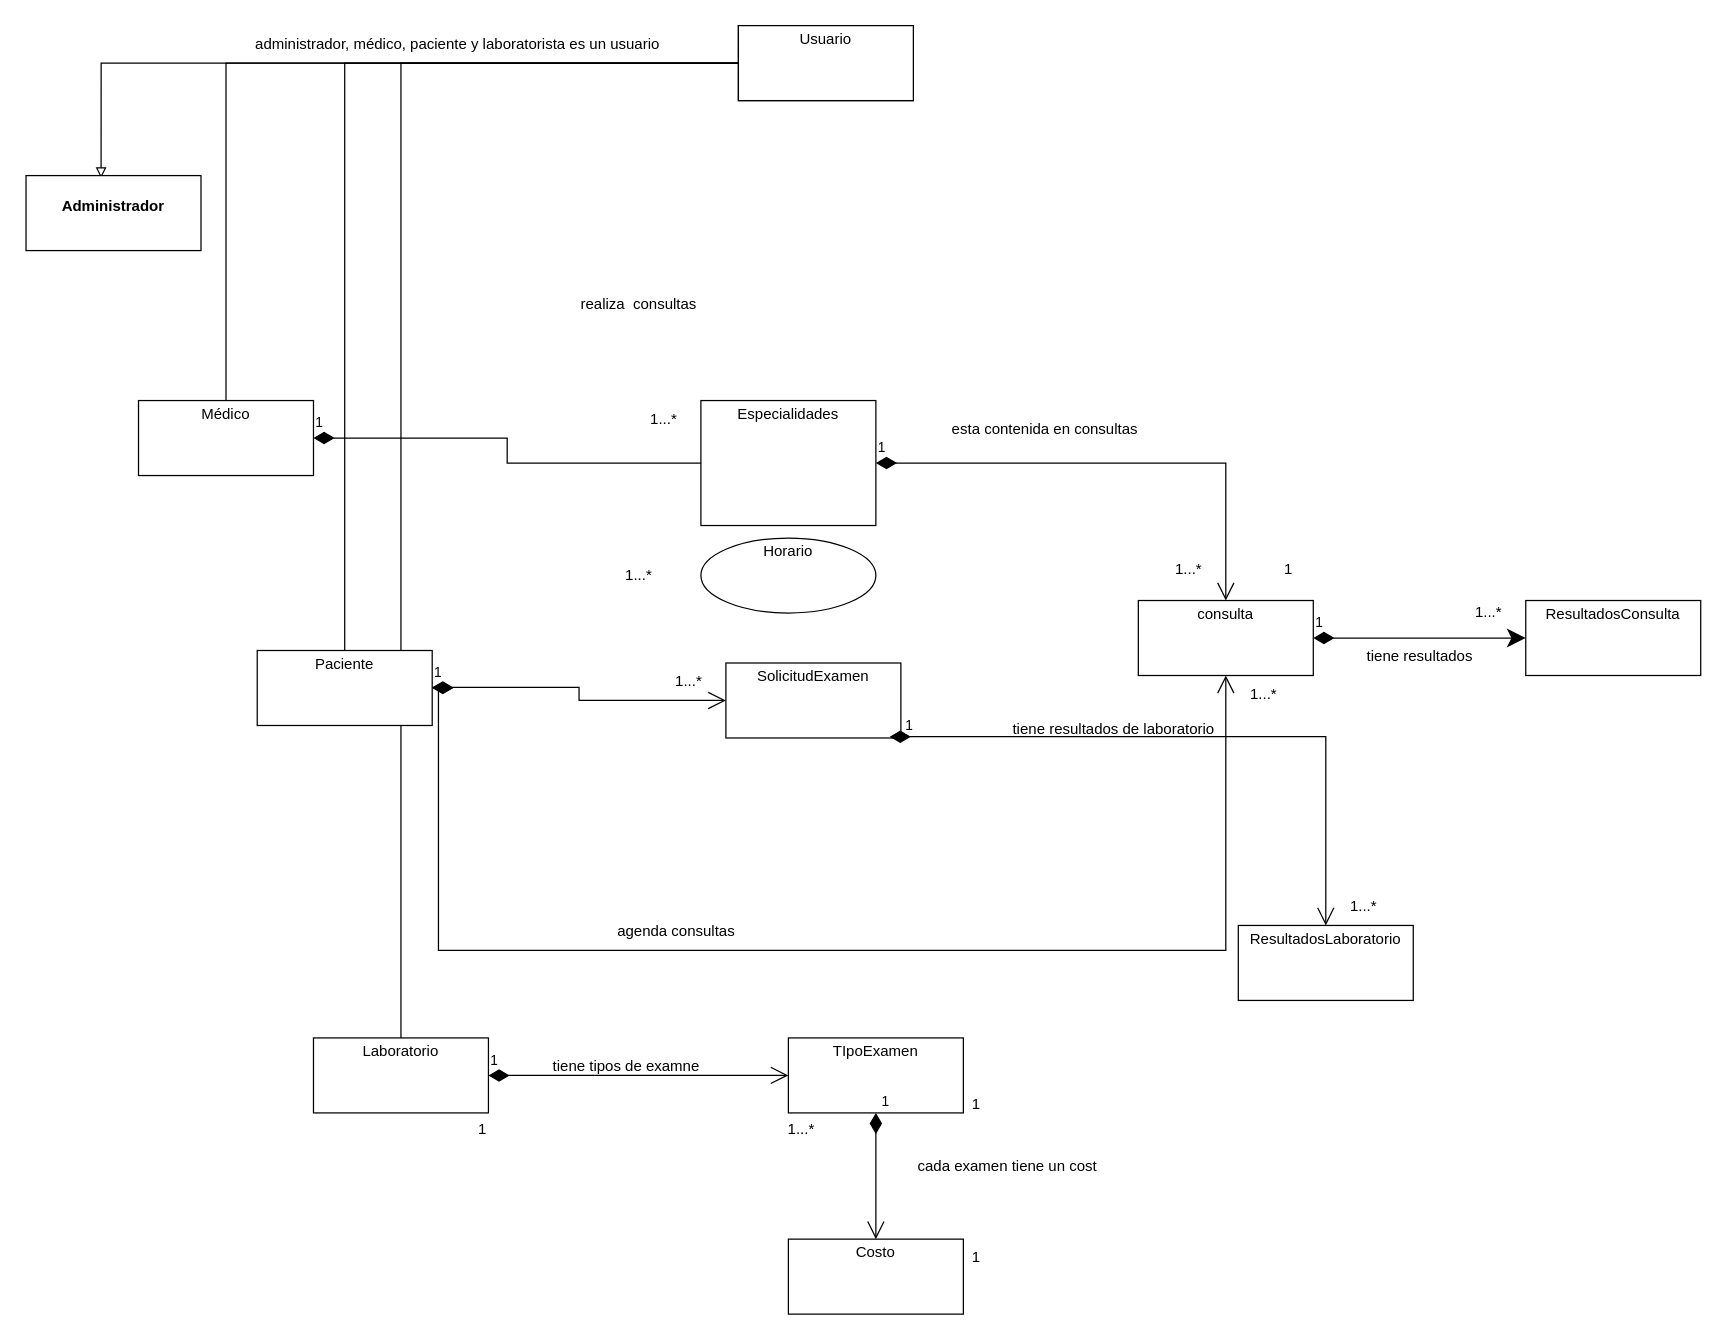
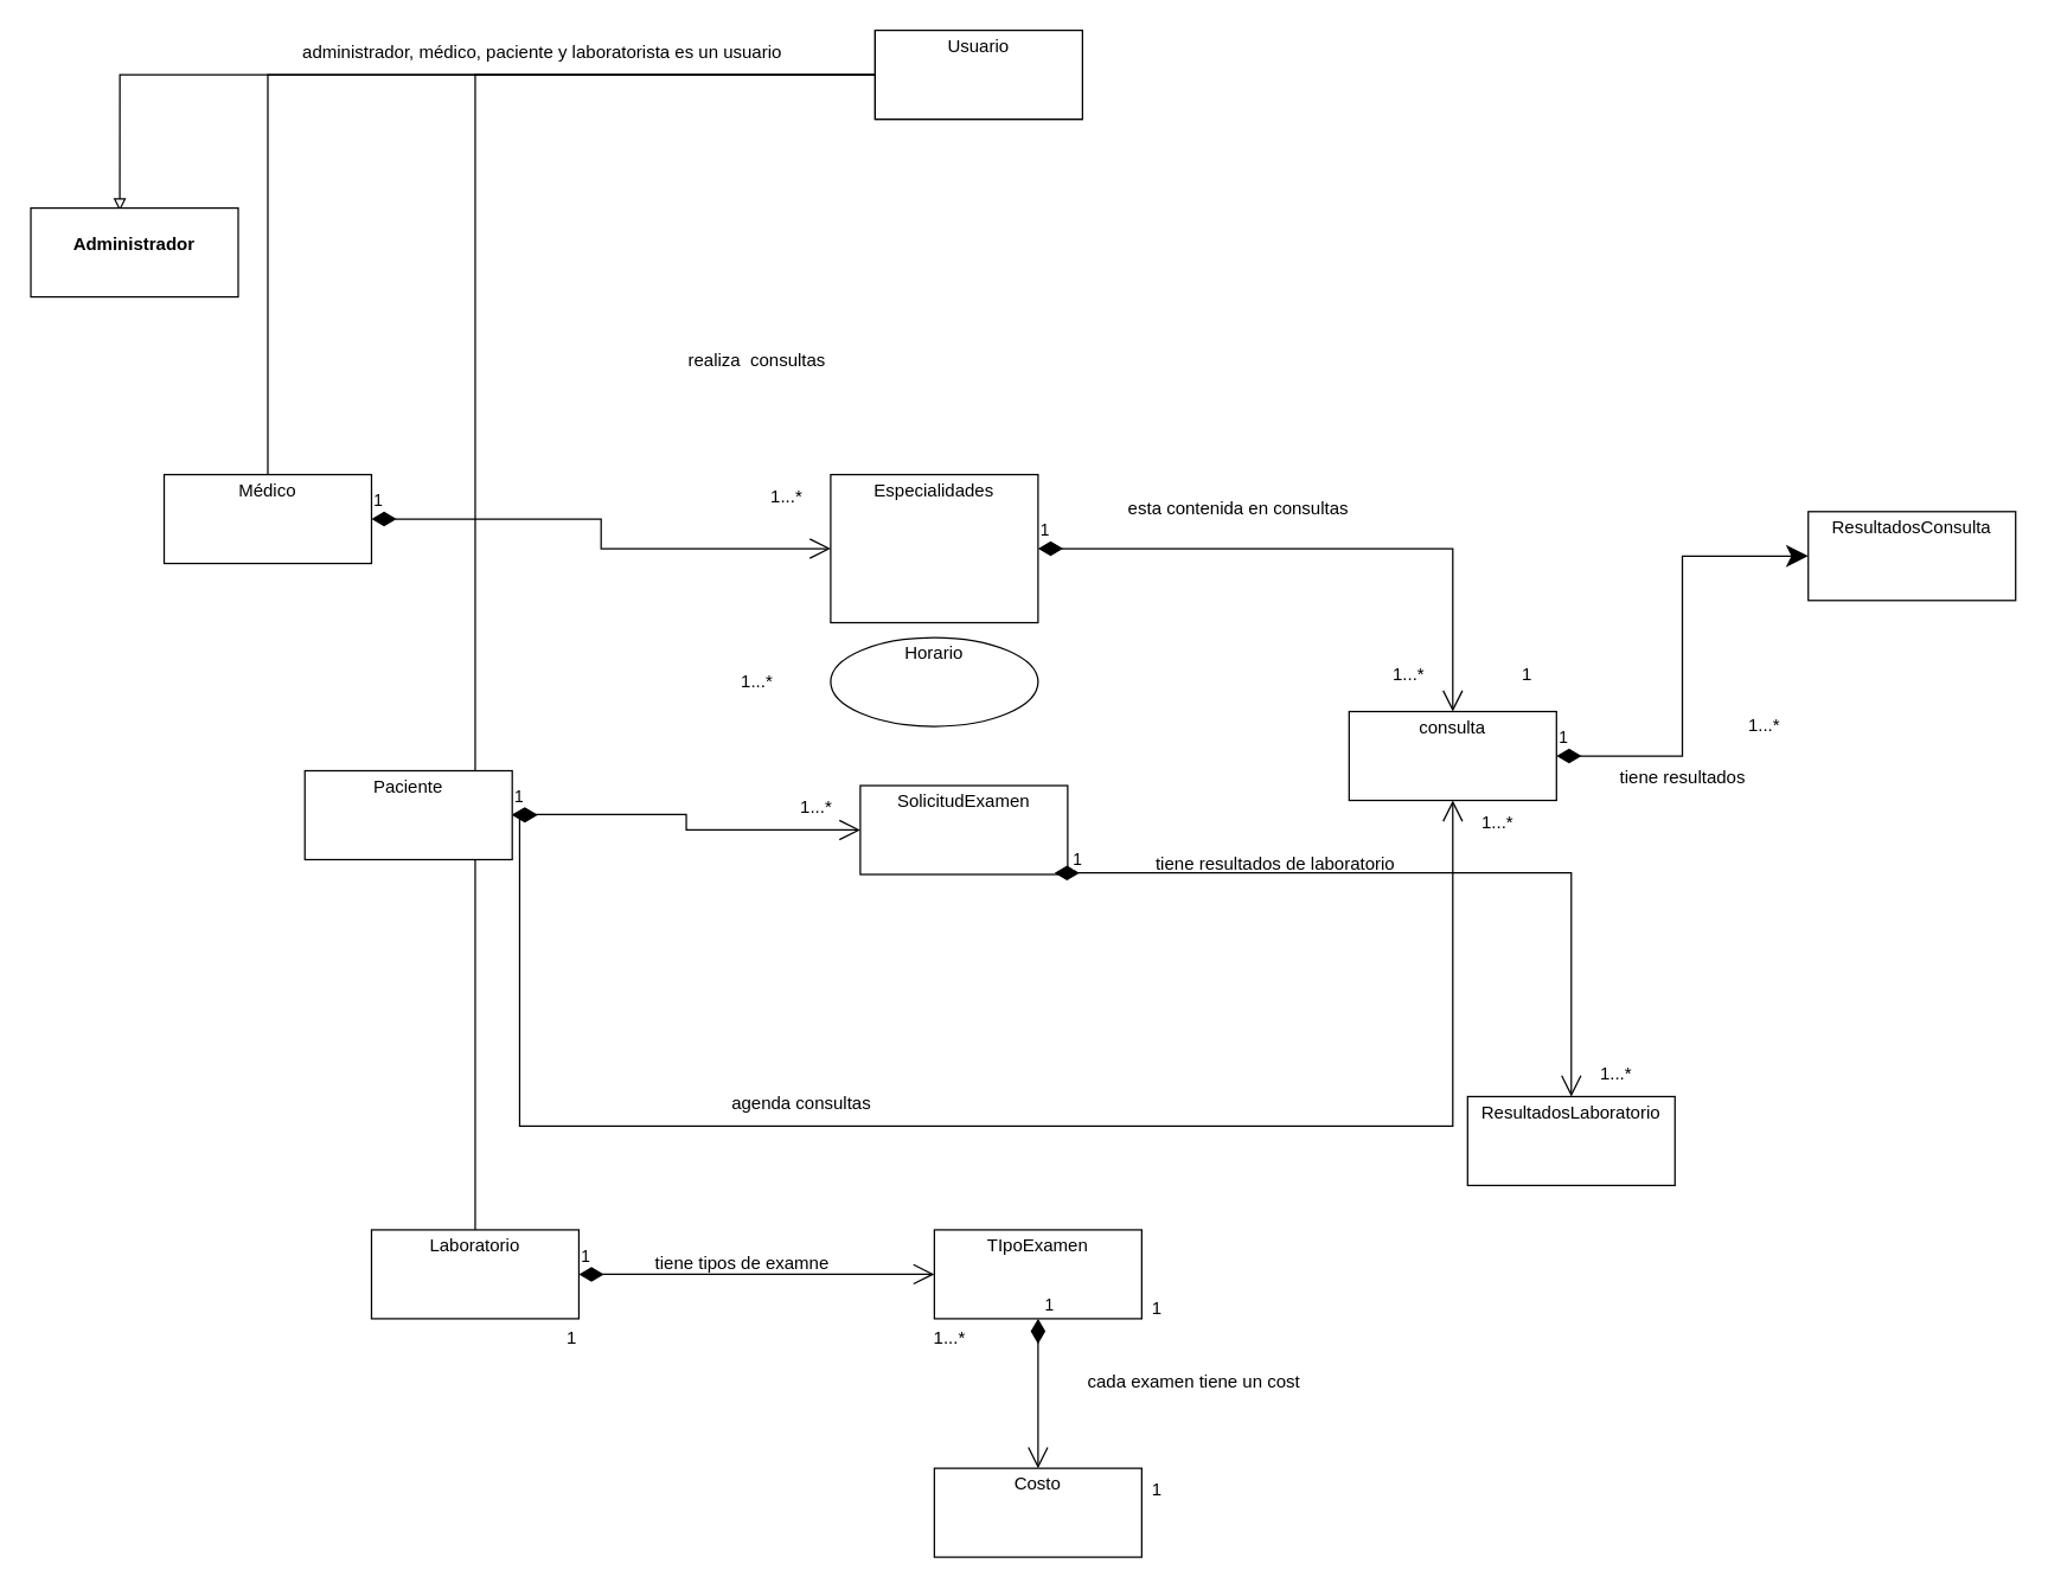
  <mxCell id="0" />
  <mxCell id="1" parent="0" />
  <mxCell id="2" value="&lt;p style=&quot;margin:0px;margin-top:4px;text-align:center;&quot;&gt;&lt;b&gt;Class&lt;/b&gt;&lt;/p&gt;&lt;hr size=&quot;1&quot;/&gt;&lt;div style=&quot;height:2px;&quot;&gt;&lt;/div&gt;&lt;hr size=&quot;1&quot;/&gt;&lt;div style=&quot;height:2px;&quot;&gt;&lt;/div&gt;" style="verticalAlign=top;align=left;overflow=fill;fontSize=12;fontFamily=Helvetica;html=1;whiteSpace=wrap;" parent="1" vertex="1"><mxGeometry x="590" y="20" width="140" height="60" as="geometry" /></mxCell>
  <mxCell id="3" style="edgeStyle=orthogonalEdgeStyle;rounded=0;orthogonalLoop=1;jettySize=auto;html=1;entryX=0.429;entryY=0.033;entryDx=0;entryDy=0;entryPerimeter=0;endArrow=block;endFill=0;" parent="1" source="7" target="9" edge="1"><mxGeometry relative="1" as="geometry" /></mxCell>
  <mxCell id="4" style="edgeStyle=orthogonalEdgeStyle;rounded=0;orthogonalLoop=1;jettySize=auto;html=1;endArrow=none;endFill=0;" parent="1" source="7" target="8" edge="1"><mxGeometry relative="1" as="geometry" /></mxCell>
- <mxCell id="5" style="edgeStyle=orthogonalEdgeStyle;rounded=0;orthogonalLoop=1;jettySize=auto;html=1;endArrow=none;endFill=0;" parent="1" source="7" target="10" edge="1"><mxGeometry relative="1" as="geometry" /></mxCell>
  <mxCell id="6" style="edgeStyle=orthogonalEdgeStyle;rounded=0;orthogonalLoop=1;jettySize=auto;html=1;endArrow=none;endFill=0;" parent="1" source="7" target="11" edge="1"><mxGeometry relative="1" as="geometry" /></mxCell>
  <mxCell id="7" value="&lt;p style=&quot;margin:0px;margin-top:4px;text-align:center;&quot;&gt;Usuario&lt;/p&gt;" style="verticalAlign=top;align=left;overflow=fill;fontSize=12;fontFamily=Helvetica;html=1;whiteSpace=wrap;" parent="1" vertex="1"><mxGeometry x="590" y="20" width="140" height="60" as="geometry" /></mxCell>
  <mxCell id="8" value="&lt;p style=&quot;margin:0px;margin-top:4px;text-align:center;&quot;&gt;Médico&lt;/p&gt;" style="verticalAlign=top;align=left;overflow=fill;fontSize=12;fontFamily=Helvetica;html=1;whiteSpace=wrap;" parent="1" vertex="1"><mxGeometry x="110" y="320" width="140" height="60" as="geometry" /></mxCell>
  <mxCell id="9" value="&lt;p style=&quot;margin:0px;margin-top:4px;text-align:center;&quot;&gt;&lt;br&gt;&lt;b&gt;Administrador&lt;/b&gt;&lt;/p&gt;" style="verticalAlign=top;align=left;overflow=fill;fontSize=12;fontFamily=Helvetica;html=1;whiteSpace=wrap;" parent="1" vertex="1"><mxGeometry y="140" width="140" height="60" as="geometry" x="20" /></mxCell>
  <mxCell id="10" value="&lt;p style=&quot;margin:0px;margin-top:4px;text-align:center;&quot;&gt;Paciente&lt;/p&gt;" style="verticalAlign=top;align=left;overflow=fill;fontSize=12;fontFamily=Helvetica;html=1;whiteSpace=wrap;" parent="1" vertex="1"><mxGeometry x="205" y="520" width="140" height="60" as="geometry" /></mxCell>
  <mxCell id="11" value="&lt;p style=&quot;margin:0px;margin-top:4px;text-align:center;&quot;&gt;Laboratorio&lt;/p&gt;" style="verticalAlign=top;align=left;overflow=fill;fontSize=12;fontFamily=Helvetica;html=1;whiteSpace=wrap;" parent="1" vertex="1"><mxGeometry x="250" y="830" width="140" height="60" as="geometry" /></mxCell>
  <mxCell id="12" value="&lt;p style=&quot;margin:0px;margin-top:4px;text-align:center;&quot;&gt;Especialidades&lt;/p&gt;" style="verticalAlign=top;align=left;overflow=fill;fontSize=12;fontFamily=Helvetica;html=1;whiteSpace=wrap;" parent="1" vertex="1"><mxGeometry x="560" y="320" width="140" height="100" as="geometry" /></mxCell>
- <mxCell id="13" value="1" style="endArrow=none;html=1;endSize=12;startArrow=diamondThin;startSize=14;startFill=1;edgeStyle=orthogonalEdgeStyle;align=left;verticalAlign=bottom;rounded=0;" parent="1" target="12" edge="1" source="8"><mxGeometry x="-1" y="3" relative="1" as="geometry"><mxPoint x="340" y="349.5" as="sourcePoint" /><mxPoint x="500" y="349.5" as="targetPoint" /></mxGeometry></mxCell>
+ <mxCell id="13" value="1" style="endArrow=open;html=1;endSize=12;startArrow=diamondThin;startSize=14;startFill=1;edgeStyle=orthogonalEdgeStyle;align=left;verticalAlign=bottom;rounded=0;" parent="1" target="12" edge="1" source="8"><mxGeometry x="-1" y="3" relative="1" as="geometry"><mxPoint x="340" y="349.5" as="sourcePoint" /><mxPoint x="500" y="349.5" as="targetPoint" /></mxGeometry></mxCell>
  <mxCell id="14" value="&lt;p style=&quot;margin:0px;margin-top:4px;text-align:center;&quot;&gt;Horario&lt;/p&gt;" style="ellipse;verticalAlign=top;align=left;overflow=fill;fontSize=12;fontFamily=Helvetica;html=1;whiteSpace=wrap;" parent="1" vertex="1"><mxGeometry x="560" y="430" width="140" height="60" as="geometry" /></mxCell>
  <mxCell id="15" value="&lt;p style=&quot;margin:0px;margin-top:4px;text-align:center;&quot;&gt;SolicitudExamen&lt;/p&gt;" style="verticalAlign=top;align=left;overflow=fill;fontSize=12;fontFamily=Helvetica;html=1;whiteSpace=wrap;" parent="1" vertex="1"><mxGeometry x="580" y="530" width="140" height="60" as="geometry" /></mxCell>
  <mxCell id="16" value="1" style="endArrow=open;html=1;endSize=12;startArrow=diamondThin;startSize=14;startFill=1;edgeStyle=orthogonalEdgeStyle;align=left;verticalAlign=bottom;rounded=0;exitX=1;exitY=0.492;exitDx=0;exitDy=0;exitPerimeter=0;" parent="1" target="15" edge="1" source="10"><mxGeometry x="-1" y="3" relative="1" as="geometry"><mxPoint x="360" y="559.5" as="sourcePoint" /><mxPoint x="520" y="559.5" as="targetPoint" /></mxGeometry></mxCell>
  <mxCell id="17" value="&lt;p style=&quot;margin:0px;margin-top:4px;text-align:center;&quot;&gt;ResultadosLaboratorio&lt;/p&gt;" style="verticalAlign=top;align=left;overflow=fill;fontSize=12;fontFamily=Helvetica;html=1;whiteSpace=wrap;" parent="1" vertex="1"><mxGeometry x="990" y="740" width="140" height="60" as="geometry" /></mxCell>
  <mxCell id="18" value="1" style="endArrow=open;html=1;endSize=12;startArrow=diamondThin;startSize=14;startFill=1;edgeStyle=orthogonalEdgeStyle;align=left;verticalAlign=bottom;rounded=0;exitX=0.936;exitY=0.983;exitDx=0;exitDy=0;exitPerimeter=0;" parent="1" target="17" edge="1" source="15"><mxGeometry x="-0.956" relative="1" as="geometry"><mxPoint x="360" y="580" as="sourcePoint" /><mxPoint x="560" y="640" as="targetPoint" /><Array as="points"><mxPoint x="1060" y="589" /></Array><mxPoint as="offset" /></mxGeometry></mxCell>
  <mxCell id="19" value="&lt;p style=&quot;margin:0px;margin-top:4px;text-align:center;&quot;&gt;consulta&lt;/p&gt;" style="verticalAlign=top;align=left;overflow=fill;fontSize=12;fontFamily=Helvetica;html=1;whiteSpace=wrap;" parent="1" vertex="1"><mxGeometry x="910" y="480" width="140" height="60" as="geometry" /></mxCell>
  <mxCell id="20" value="1" style="endArrow=open;html=1;endSize=12;startArrow=diamondThin;startSize=14;startFill=1;edgeStyle=orthogonalEdgeStyle;align=left;verticalAlign=bottom;rounded=0;" parent="1" source="10" target="19" edge="1"><mxGeometry x="-1" y="3" relative="1" as="geometry"><mxPoint x="610" y="740" as="sourcePoint" /><mxPoint x="770" y="740" as="targetPoint" /><Array as="points"><mxPoint x="350" y="760" /><mxPoint x="980" y="760" /></Array></mxGeometry></mxCell>
  <mxCell id="21" value="1" style="endArrow=open;html=1;endSize=12;startArrow=diamondThin;startSize=14;startFill=1;edgeStyle=orthogonalEdgeStyle;align=left;verticalAlign=bottom;rounded=0;exitX=1;exitY=0.5;exitDx=0;exitDy=0;" parent="1" source="12" target="19" edge="1"><mxGeometry x="-1" y="3" relative="1" as="geometry"><mxPoint x="790" y="380" as="sourcePoint" /><mxPoint x="950" y="380" as="targetPoint" /></mxGeometry></mxCell>
  <mxCell id="22" value="&lt;p style=&quot;margin:0px;margin-top:4px;text-align:center;&quot;&gt;TIpoExamen&lt;/p&gt;" style="verticalAlign=top;align=left;overflow=fill;fontSize=12;fontFamily=Helvetica;html=1;whiteSpace=wrap;" parent="1" vertex="1"><mxGeometry x="630" y="830" width="140" height="60" as="geometry" /></mxCell>
  <mxCell id="23" value="1" style="endArrow=open;html=1;endSize=12;startArrow=diamondThin;startSize=14;startFill=1;edgeStyle=orthogonalEdgeStyle;align=left;verticalAlign=bottom;rounded=0;" parent="1" source="11" target="22" edge="1"><mxGeometry x="-1" y="3" relative="1" as="geometry"><mxPoint x="434" y="849.5" as="sourcePoint" /><mxPoint x="594" y="849.5" as="targetPoint" /></mxGeometry></mxCell>
  <mxCell id="24" value="&lt;p style=&quot;margin:0px;margin-top:4px;text-align:center;&quot;&gt;Costo&lt;/p&gt;" style="verticalAlign=top;align=left;overflow=fill;fontSize=12;fontFamily=Helvetica;html=1;whiteSpace=wrap;" parent="1" vertex="1"><mxGeometry x="630" y="991" width="140" height="60" as="geometry" /></mxCell>
  <mxCell id="25" value="1" style="endArrow=open;html=1;endSize=12;startArrow=diamondThin;startSize=14;startFill=1;edgeStyle=orthogonalEdgeStyle;align=left;verticalAlign=bottom;rounded=0;" parent="1" source="22" target="24" edge="1"><mxGeometry x="-1" y="3" relative="1" as="geometry"><mxPoint x="556" y="941" as="sourcePoint" /><mxPoint x="716" y="941" as="targetPoint" /></mxGeometry></mxCell>
  <mxCell id="26" value="esta contenida en consultas" style="text;html=1;align=center;verticalAlign=middle;resizable=0;points=[];autosize=1;strokeColor=none;fillColor=none;" vertex="1" parent="1"><mxGeometry x="750" y="328" width="170" height="30" as="geometry" /></mxCell>
- <mxCell id="27" value="tiene resultados de laboratorio" style="text;html=1;align=center;verticalAlign=middle;resizable=0;points=[];autosize=1;strokeColor=none;fillColor=none;" vertex="1" parent="1"><mxGeometry x="800" y="568" width="180" height="30" as="geometry" /></mxCell>
+ <mxCell id="27" value="tiene resultados de laboratorio" style="text;html=1;align=center;verticalAlign=middle;resizable=0;points=[];autosize=1;strokeColor=none;fillColor=none;" vertex="1" parent="1"><mxGeometry x="770" y="568" width="180" height="30" as="geometry" /></mxCell>
  <mxCell id="28" value="realiza&amp;nbsp; consultas" style="text;html=1;align=center;verticalAlign=middle;resizable=0;points=[];autosize=1;strokeColor=none;fillColor=none;" vertex="1" parent="1"><mxGeometry x="450" y="228" width="120" height="30" as="geometry" /></mxCell>
  <mxCell id="29" value="administrador, médico, paciente y laboratorista es un usuario" style="text;html=1;align=center;verticalAlign=middle;resizable=0;points=[];autosize=1;strokeColor=none;fillColor=none;" vertex="1" parent="1"><mxGeometry x="190" y="20" width="350" height="30" as="geometry" /></mxCell>
  <mxCell id="30" value="agenda consultas" style="text;html=1;align=center;verticalAlign=middle;resizable=0;points=[];autosize=1;strokeColor=none;fillColor=none;" vertex="1" parent="1"><mxGeometry x="480" y="730" width="120" height="30" as="geometry" /></mxCell>
  <mxCell id="31" value="tiene tipos de examne" style="text;html=1;align=center;verticalAlign=middle;resizable=0;points=[];autosize=1;strokeColor=none;fillColor=none;" vertex="1" parent="1"><mxGeometry x="430" y="838" width="140" height="30" as="geometry" /></mxCell>
  <mxCell id="32" value="cada examen tiene un cost" style="text;html=1;align=center;verticalAlign=middle;resizable=0;points=[];autosize=1;strokeColor=none;fillColor=none;" vertex="1" parent="1"><mxGeometry x="720" y="918" width="170" height="30" as="geometry" /></mxCell>
  <mxCell id="33" value="1" style="text;html=1;align=center;verticalAlign=middle;resizable=0;points=[];autosize=1;strokeColor=none;fillColor=none;" vertex="1" parent="1"><mxGeometry x="765" y="868" width="30" height="30" as="geometry" /></mxCell>
  <mxCell id="34" value="1" style="text;html=1;align=center;verticalAlign=middle;resizable=0;points=[];autosize=1;strokeColor=none;fillColor=none;" vertex="1" parent="1"><mxGeometry x="765" y="991" width="30" height="30" as="geometry" /></mxCell>
  <mxCell id="35" value="1" style="text;html=1;align=center;verticalAlign=middle;resizable=0;points=[];autosize=1;strokeColor=none;fillColor=none;" vertex="1" parent="1"><mxGeometry x="370" y="888" width="30" height="30" as="geometry" /></mxCell>
  <mxCell id="36" value="1...*" style="text;html=1;align=center;verticalAlign=middle;resizable=0;points=[];autosize=1;strokeColor=none;fillColor=none;" vertex="1" parent="1"><mxGeometry x="620" y="888" width="40" height="30" as="geometry" /></mxCell>
  <mxCell id="37" value="1...*" style="text;html=1;align=center;verticalAlign=middle;resizable=0;points=[];autosize=1;strokeColor=none;fillColor=none;" vertex="1" parent="1"><mxGeometry x="1070" y="710" width="40" height="30" as="geometry" /></mxCell>
  <mxCell id="38" value="1...*" style="text;html=1;align=center;verticalAlign=middle;resizable=0;points=[];autosize=1;strokeColor=none;fillColor=none;" vertex="1" parent="1"><mxGeometry x="530" y="530" width="40" height="30" as="geometry" /></mxCell>
  <mxCell id="39" value="1...*" style="text;html=1;align=center;verticalAlign=middle;resizable=0;points=[];autosize=1;strokeColor=none;fillColor=none;" vertex="1" parent="1"><mxGeometry x="930" y="440" width="40" height="30" as="geometry" /></mxCell>
  <mxCell id="40" value="1...*" style="text;html=1;align=center;verticalAlign=middle;resizable=0;points=[];autosize=1;strokeColor=none;fillColor=none;" vertex="1" parent="1"><mxGeometry x="510" y="320" width="40" height="30" as="geometry" /></mxCell>
  <mxCell id="41" value="1...*" style="text;html=1;align=center;verticalAlign=middle;resizable=0;points=[];autosize=1;strokeColor=none;fillColor=none;" vertex="1" parent="1"><mxGeometry x="490" y="445" width="40" height="30" as="geometry" /></mxCell>
  <mxCell id="42" value="1" style="text;html=1;align=center;verticalAlign=middle;resizable=0;points=[];autosize=1;strokeColor=none;fillColor=none;" vertex="1" parent="1"><mxGeometry x="1015" y="440" width="30" height="30" as="geometry" /></mxCell>
  <mxCell id="43" value="1...*" style="text;html=1;align=center;verticalAlign=middle;resizable=0;points=[];autosize=1;strokeColor=none;fillColor=none;" vertex="1" parent="1"><mxGeometry x="990" y="540" width="40" height="30" as="geometry" /></mxCell>
- <mxCell id="44" value="&lt;p style=&quot;margin:0px;margin-top:4px;text-align:center;&quot;&gt;ResultadosConsulta&lt;/p&gt;" style="verticalAlign=top;align=left;overflow=fill;fontSize=12;fontFamily=Helvetica;html=1;whiteSpace=wrap;" vertex="1" parent="1"><mxGeometry x="1220" y="480" width="140" height="60" as="geometry" /></mxCell>
+ <mxCell id="44" value="&lt;p style=&quot;margin:0px;margin-top:4px;text-align:center;&quot;&gt;ResultadosConsulta&lt;/p&gt;" style="verticalAlign=top;align=left;overflow=fill;fontSize=12;fontFamily=Helvetica;html=1;whiteSpace=wrap;" vertex="1" parent="1"><mxGeometry x="1220" y="345" width="140" height="60" as="geometry" /></mxCell>
  <mxCell id="45" value="1" style="endArrow=classic;html=1;endSize=12;startArrow=diamondThin;startSize=14;startFill=1;edgeStyle=orthogonalEdgeStyle;align=left;verticalAlign=bottom;rounded=0;exitX=1;exitY=0.5;exitDx=0;exitDy=0;entryX=0;entryY=0.5;entryDx=0;entryDy=0;" edge="1" parent="1" source="19" target="44"><mxGeometry x="-1" y="3" relative="1" as="geometry"><mxPoint x="1050" y="360" as="sourcePoint" /><mxPoint x="1330" y="490" as="targetPoint" /></mxGeometry></mxCell>
  <mxCell id="46" value="1...*" style="text;html=1;align=center;verticalAlign=middle;resizable=0;points=[];autosize=1;strokeColor=none;fillColor=none;" vertex="1" parent="1"><mxGeometry x="1170" y="475" width="40" height="30" as="geometry" /></mxCell>
  <mxCell id="47" value="tiene resultados" style="text;html=1;align=center;verticalAlign=middle;resizable=0;points=[];autosize=1;strokeColor=none;fillColor=none;" vertex="1" parent="1"><mxGeometry x="1080" y="510" width="110" height="30" as="geometry" /></mxCell>
